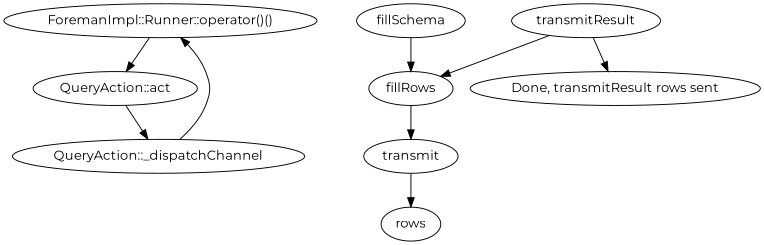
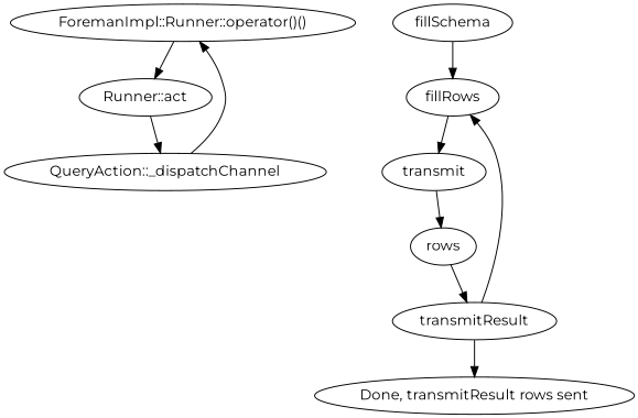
  digraph {
    fontname=Montserrat
    node [fontname=Montserrat]
    edge [fontname=Montserrat]
    "ForemanImpl::Runner::operator()()"
-   "QueryAction::act"
+   "QueryAction::act" [label="Runner::act"]
    "QueryAction::_dispatchChannel"
    fillSchema
    fillRows
    transmit
    n7 [label=rows]
    transmitResult
    n9 [label="Done, transmitResult rows sent"]
    "ForemanImpl::Runner::operator()()" -> "QueryAction::act"
    "QueryAction::act" -> "QueryAction::_dispatchChannel"
    "QueryAction::_dispatchChannel" -> "ForemanImpl::Runner::operator()()"
    fillSchema -> fillRows
    fillRows -> transmit
    transmit -> n7
+   n7 -> transmitResult
    transmitResult -> fillRows
    transmitResult -> n9
  }
